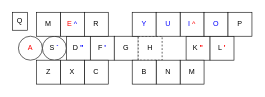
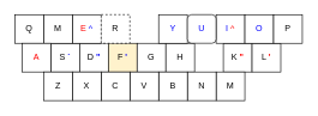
  <mxCell id="0" />
  <mxCell id="1" parent="0" />
  <mxCell id="2" value="K &lt;font color=&quot;#ff0000&quot;&gt;&lt;b&gt;&quot;&lt;/b&gt;&lt;/font&gt;" style="rounded=0;whiteSpace=wrap;html=1;" parent="1" vertex="1"><mxGeometry x="310" y="60" width="40" height="40" as="geometry" /></mxCell>
  <mxCell id="3" value="L &lt;b&gt;&lt;font color=&quot;#ff0000&quot;&gt;'&lt;/font&gt;&lt;/b&gt;" style="rounded=0;whiteSpace=wrap;html=1;" parent="1" vertex="1"><mxGeometry x="350" y="60" width="40" height="40" as="geometry" /></mxCell>
  <mxCell id="4" value="&lt;font color=&quot;#0000ff&quot;&gt;I&lt;/font&gt; &lt;font color=&quot;#ff0000&quot;&gt;^&lt;/font&gt;" style="rounded=0;whiteSpace=wrap;html=1;" parent="1" vertex="1"><mxGeometry x="300" y="20" width="40" height="40" as="geometry" /></mxCell>
- <mxCell id="5" value="S&lt;font color=&quot;#ff0000&quot;&gt;&amp;nbsp;&lt;/font&gt;&lt;b&gt;&lt;font color=&quot;#0000ff&quot;&gt;`&lt;/font&gt;&lt;/b&gt;" style="ellipse;whiteSpace=wrap;html=1;" parent="1" vertex="1"><mxGeometry x="70" y="60" width="40" height="40" as="geometry" /></mxCell>
+ <mxCell id="5" value="S&lt;font color=&quot;#ff0000&quot;&gt;&amp;nbsp;&lt;/font&gt;&lt;b&gt;&lt;font color=&quot;#0000ff&quot;&gt;`&lt;/font&gt;&lt;/b&gt;" style="rounded=0;whiteSpace=wrap;html=1;" parent="1" vertex="1"><mxGeometry x="70" y="60" width="40" height="40" as="geometry" /></mxCell>
  <mxCell id="6" value="D&amp;nbsp;&lt;b&gt;&lt;font color=&quot;#0000ff&quot;&gt;&quot;&lt;/font&gt;&lt;/b&gt;" style="rounded=0;whiteSpace=wrap;html=1;" parent="1" vertex="1"><mxGeometry x="110" y="60" width="40" height="40" as="geometry" /></mxCell>
- <mxCell id="7" value="F&amp;nbsp;&lt;b&gt;&lt;font color=&quot;#0000ff&quot;&gt;'&lt;/font&gt;&lt;/b&gt;" style="rounded=0;whiteSpace=wrap;html=1;" parent="1" vertex="1"><mxGeometry x="150" y="60" width="40" height="40" as="geometry" /></mxCell>
+ <mxCell id="7" value="F&amp;nbsp;&lt;b&gt;&lt;font color=&quot;#0000ff&quot;&gt;'&lt;/font&gt;&lt;/b&gt;" style="rounded=0;whiteSpace=wrap;html=1;fillColor=#fff2cc;" parent="1" vertex="1"><mxGeometry x="150" y="60" width="40" height="40" as="geometry" /></mxCell>
  <mxCell id="8" value="&lt;font color=&quot;#ff0000&quot;&gt;E&lt;/font&gt;&amp;nbsp;&lt;font color=&quot;#0000ff&quot;&gt;^&lt;/font&gt;" style="rounded=0;whiteSpace=wrap;html=1;" parent="1" vertex="1"><mxGeometry x="100" y="20" width="40" height="40" as="geometry" /></mxCell>
  <mxCell id="9" value="G" style="rounded=0;whiteSpace=wrap;html=1;" parent="1" vertex="1"><mxGeometry x="190" y="60" width="40" height="40" as="geometry" /></mxCell>
- <mxCell id="10" value="H" style="rounded=0;whiteSpace=wrap;html=1;dashed=1;" parent="1" vertex="1"><mxGeometry x="230" y="60" width="40" height="40" as="geometry" /></mxCell>
- <mxCell id="11" value="R" style="rounded=0;whiteSpace=wrap;html=1;" parent="1" vertex="1"><mxGeometry x="140" y="20" width="40" height="40" as="geometry" /></mxCell>
+ <mxCell id="10" value="H" style="rounded=0;whiteSpace=wrap;html=1;" parent="1" vertex="1"><mxGeometry x="230" y="60" width="40" height="40" as="geometry" /></mxCell>
+ <mxCell id="11" value="R" style="rounded=0;whiteSpace=wrap;html=1;dashed=1;" parent="1" vertex="1"><mxGeometry x="140" y="20" width="40" height="40" as="geometry" /></mxCell>
  <mxCell id="12" value="&lt;font color=&quot;#0000ff&quot;&gt;Y&lt;/font&gt;" style="rounded=0;whiteSpace=wrap;html=1;" parent="1" vertex="1"><mxGeometry x="220" y="20" width="40" height="40" as="geometry" /></mxCell>
- <mxCell id="13" value="&lt;font color=&quot;#0000ff&quot;&gt;U&lt;/font&gt;" style="rounded=0;whiteSpace=wrap;html=1;" parent="1" vertex="1"><mxGeometry x="260" y="20" width="40" height="40" as="geometry" /></mxCell>
+ <mxCell id="13" value="&lt;font color=&quot;#0000ff&quot;&gt;U&lt;/font&gt;" style="whiteSpace=wrap;html=1;rounded=1;" parent="1" vertex="1"><mxGeometry x="260" y="20" width="40" height="40" as="geometry" /></mxCell>
  <mxCell id="14" value="&lt;font color=&quot;#0000ff&quot;&gt;O&lt;/font&gt;" style="rounded=0;whiteSpace=wrap;html=1;" parent="1" vertex="1"><mxGeometry x="340" y="20" width="40" height="40" as="geometry" /></mxCell>
  <mxCell id="15" value="P" style="rounded=0;whiteSpace=wrap;html=1;" parent="1" vertex="1"><mxGeometry x="380" y="20" width="40" height="40" as="geometry" /></mxCell>
  <mxCell id="16" value="M" style="rounded=0;whiteSpace=wrap;html=1;" parent="1" vertex="1"><mxGeometry x="300" y="100" width="40" height="40" as="geometry" /></mxCell>
  <mxCell id="17" value="N" style="rounded=0;whiteSpace=wrap;html=1;" parent="1" vertex="1"><mxGeometry x="260" y="100" width="40" height="40" as="geometry" /></mxCell>
  <mxCell id="18" value="B" style="rounded=0;whiteSpace=wrap;html=1;" parent="1" vertex="1"><mxGeometry x="220" y="100" width="40" height="40" as="geometry" /></mxCell>
+ <mxCell id="19" value="V" style="rounded=0;whiteSpace=wrap;html=1;" parent="1" vertex="1"><mxGeometry x="180" y="100" width="40" height="40" as="geometry" /></mxCell>
  <mxCell id="20" value="C" style="rounded=0;whiteSpace=wrap;html=1;" parent="1" vertex="1"><mxGeometry x="140" y="100" width="40" height="40" as="geometry" /></mxCell>
  <mxCell id="21" value="X" style="rounded=0;whiteSpace=wrap;html=1;" parent="1" vertex="1"><mxGeometry x="100" y="100" width="40" height="40" as="geometry" /></mxCell>
  <mxCell id="22" value="M" style="rounded=0;whiteSpace=wrap;html=1;" parent="1" vertex="1"><mxGeometry x="60" y="20" width="40" height="40" as="geometry" /></mxCell>
- <mxCell id="23" value="Q" style="rounded=0;whiteSpace=wrap;html=1;" parent="1" vertex="1"><mxGeometry x="20" y="20" width="25" height="30" as="geometry" /></mxCell>
- <mxCell id="24" value="&lt;font color=&quot;#ff0000&quot;&gt;A&lt;/font&gt;" style="ellipse;whiteSpace=wrap;html=1;" parent="1" vertex="1"><mxGeometry x="30" y="60" width="40" height="40" as="geometry" /></mxCell>
+ <mxCell id="23" value="Q" style="rounded=0;whiteSpace=wrap;html=1;" parent="1" vertex="1"><mxGeometry x="20" y="20" width="40" height="40" as="geometry" /></mxCell>
+ <mxCell id="24" value="&lt;font color=&quot;#ff0000&quot;&gt;A&lt;/font&gt;" style="rounded=0;whiteSpace=wrap;html=1;" parent="1" vertex="1"><mxGeometry x="30" y="60" width="40" height="40" as="geometry" /></mxCell>
  <mxCell id="25" value="Z" style="rounded=0;whiteSpace=wrap;html=1;" parent="1" vertex="1"><mxGeometry x="60" y="100" width="40" height="40" as="geometry" /></mxCell>
